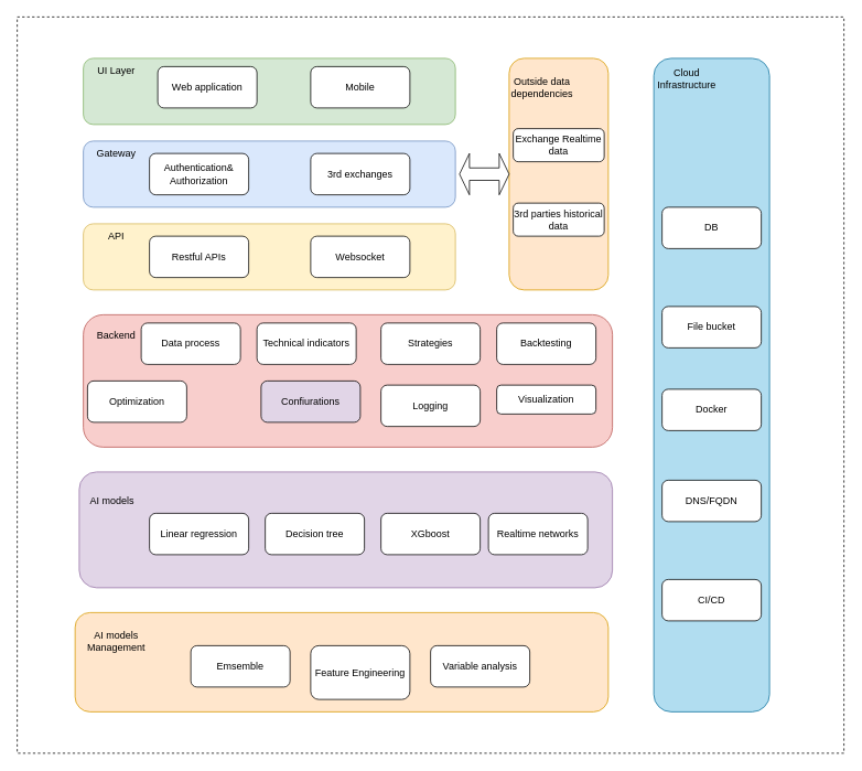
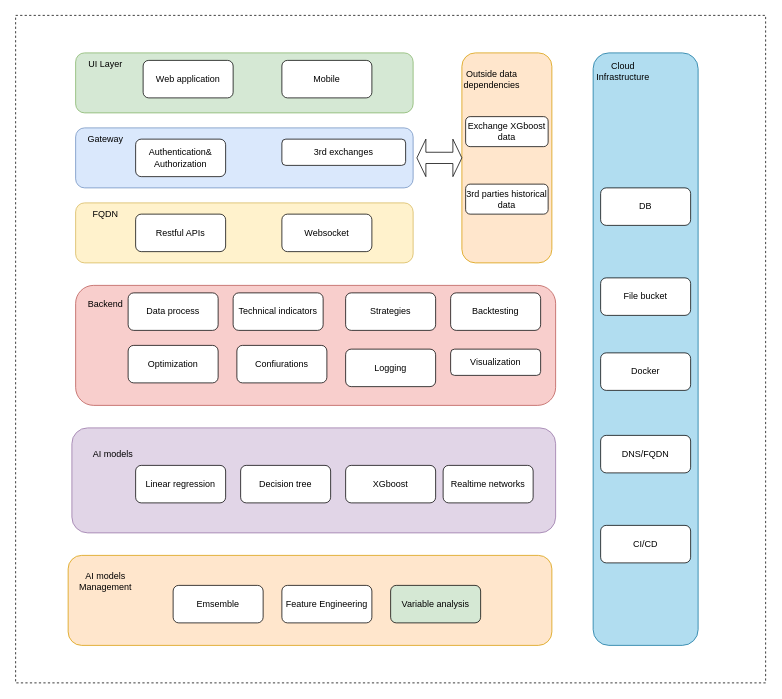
  <mxCell id="0" />
  <mxCell id="1" parent="0" />
  <mxCell id="2" value="" style="rounded=0;whiteSpace=wrap;html=1;dashed=1;" vertex="1" parent="1"><mxGeometry x="20" y="20" width="1000" height="890" as="geometry" /></mxCell>
  <mxCell id="3" value="" style="rounded=1;whiteSpace=wrap;html=1;fillColor=#d5e8d4;strokeColor=#82b366;" vertex="1" parent="1"><mxGeometry x="100" y="70" width="450" height="80" as="geometry" /></mxCell>
  <mxCell id="4" value="UI Layer" style="text;html=1;align=center;verticalAlign=middle;whiteSpace=wrap;rounded=0;" vertex="1" parent="1"><mxGeometry x="110" y="70" width="60" height="30" as="geometry" /></mxCell>
  <mxCell id="5" value="Web application" style="rounded=1;whiteSpace=wrap;html=1;" vertex="1" parent="1"><mxGeometry x="190" y="80" width="120" height="50" as="geometry" /></mxCell>
  <mxCell id="6" value="Mobile" style="rounded=1;whiteSpace=wrap;html=1;" vertex="1" parent="1"><mxGeometry x="375" y="80" width="120" height="50" as="geometry" /></mxCell>
  <mxCell id="7" value="" style="rounded=1;whiteSpace=wrap;html=1;fillColor=#dae8fc;strokeColor=#6c8ebf;" vertex="1" parent="1"><mxGeometry x="100" y="170" width="450" height="80" as="geometry" /></mxCell>
  <mxCell id="8" value="Gateway" style="text;html=1;align=center;verticalAlign=middle;whiteSpace=wrap;rounded=0;" vertex="1" parent="1"><mxGeometry x="110" y="170" width="60" height="30" as="geometry" /></mxCell>
  <mxCell id="9" value="Authentication&amp;amp; Authorization" style="rounded=1;whiteSpace=wrap;html=1;" vertex="1" parent="1"><mxGeometry x="180" y="185" width="120" height="50" as="geometry" /></mxCell>
- <mxCell id="10" value="3rd exchanges" style="rounded=1;whiteSpace=wrap;html=1;" vertex="1" parent="1"><mxGeometry x="375" y="185" width="120" height="50" as="geometry" /></mxCell>
+ <mxCell id="10" value="3rd exchanges" style="rounded=1;whiteSpace=wrap;html=1;" vertex="1" parent="1"><mxGeometry x="375" y="185" width="165" height="35" as="geometry" /></mxCell>
  <mxCell id="11" value="" style="rounded=1;whiteSpace=wrap;html=1;fillColor=#fff2cc;strokeColor=#d6b656;" vertex="1" parent="1"><mxGeometry x="100" y="270" width="450" height="80" as="geometry" /></mxCell>
- <mxCell id="12" value="API" style="text;html=1;align=center;verticalAlign=middle;whiteSpace=wrap;rounded=0;" vertex="1" parent="1"><mxGeometry x="110" y="270" width="60" height="30" as="geometry" /></mxCell>
+ <mxCell id="12" value="FQDN" style="text;html=1;align=center;verticalAlign=middle;whiteSpace=wrap;rounded=0;" vertex="1" parent="1"><mxGeometry x="110" y="270" width="60" height="30" as="geometry" /></mxCell>
  <mxCell id="13" value="Restful APIs" style="rounded=1;whiteSpace=wrap;html=1;" vertex="1" parent="1"><mxGeometry x="180" y="285" width="120" height="50" as="geometry" /></mxCell>
  <mxCell id="14" value="Websocket" style="rounded=1;whiteSpace=wrap;html=1;" vertex="1" parent="1"><mxGeometry x="375" y="285" width="120" height="50" as="geometry" /></mxCell>
  <mxCell id="15" value="" style="rounded=1;whiteSpace=wrap;html=1;fillColor=#ffe6cc;strokeColor=#d79b00;" vertex="1" parent="1"><mxGeometry x="615" y="70" width="120" height="280" as="geometry" /></mxCell>
  <mxCell id="16" value="Outside data dependencies" style="text;html=1;align=center;verticalAlign=middle;whiteSpace=wrap;rounded=0;" vertex="1" parent="1"><mxGeometry x="625" y="90" width="60" height="30" as="geometry" /></mxCell>
- <mxCell id="17" value="Exchange Realtime data" style="rounded=1;whiteSpace=wrap;html=1;" vertex="1" parent="1"><mxGeometry x="620" y="155" width="110" height="40" as="geometry" /></mxCell>
+ <mxCell id="17" value="Exchange XGboost data" style="rounded=1;whiteSpace=wrap;html=1;" vertex="1" parent="1"><mxGeometry x="620" y="155" width="110" height="40" as="geometry" /></mxCell>
  <mxCell id="18" value="3rd parties historical data" style="rounded=1;whiteSpace=wrap;html=1;" vertex="1" parent="1"><mxGeometry x="620" y="245" width="110" height="40" as="geometry" /></mxCell>
  <mxCell id="19" value="" style="rounded=1;whiteSpace=wrap;html=1;fillColor=#f8cecc;strokeColor=#b85450;" vertex="1" parent="1"><mxGeometry x="100" y="380" width="640" height="160" as="geometry" /></mxCell>
  <mxCell id="20" value="Backend" style="text;html=1;align=center;verticalAlign=middle;whiteSpace=wrap;rounded=0;" vertex="1" parent="1"><mxGeometry x="110" y="390" width="60" height="30" as="geometry" /></mxCell>
  <mxCell id="21" value="Data process" style="rounded=1;whiteSpace=wrap;html=1;" vertex="1" parent="1"><mxGeometry x="170" y="390" width="120" height="50" as="geometry" /></mxCell>
  <mxCell id="22" value="Technical indicators" style="rounded=1;whiteSpace=wrap;html=1;" vertex="1" parent="1"><mxGeometry x="310" y="390" width="120" height="50" as="geometry" /></mxCell>
  <mxCell id="23" value="Strategies" style="rounded=1;whiteSpace=wrap;html=1;" vertex="1" parent="1"><mxGeometry x="460" y="390" width="120" height="50" as="geometry" /></mxCell>
- <mxCell id="24" value="Optimization" style="rounded=1;whiteSpace=wrap;html=1;" vertex="1" parent="1"><mxGeometry x="105" y="460" width="120" height="50" as="geometry" /></mxCell>
- <mxCell id="25" value="Confiurations" style="rounded=1;whiteSpace=wrap;html=1;fillColor=#e1d5e7;" vertex="1" parent="1"><mxGeometry x="315" y="460" width="120" height="50" as="geometry" /></mxCell>
+ <mxCell id="24" value="Optimization" style="rounded=1;whiteSpace=wrap;html=1;" vertex="1" parent="1"><mxGeometry x="170" y="460" width="120" height="50" as="geometry" /></mxCell>
+ <mxCell id="25" value="Confiurations" style="rounded=1;whiteSpace=wrap;html=1;" vertex="1" parent="1"><mxGeometry x="315" y="460" width="120" height="50" as="geometry" /></mxCell>
  <mxCell id="26" value="Backtesting" style="rounded=1;whiteSpace=wrap;html=1;" vertex="1" parent="1"><mxGeometry x="600" y="390" width="120" height="50" as="geometry" /></mxCell>
  <mxCell id="27" value="Visualization" style="rounded=1;whiteSpace=wrap;html=1;" vertex="1" parent="1"><mxGeometry x="600" y="465" width="120" height="35" as="geometry" /></mxCell>
  <mxCell id="28" value="Logging" style="rounded=1;whiteSpace=wrap;html=1;" vertex="1" parent="1"><mxGeometry x="460" y="465" width="120" height="50" as="geometry" /></mxCell>
  <mxCell id="29" value="" style="rounded=1;whiteSpace=wrap;html=1;fillColor=#e1d5e7;strokeColor=#9673a6;" vertex="1" parent="1"><mxGeometry x="95" y="570" width="645" height="140" as="geometry" /></mxCell>
- <mxCell id="30" value="AI models" style="text;html=1;align=center;verticalAlign=middle;whiteSpace=wrap;rounded=0;" vertex="1" parent="1"><mxGeometry x="105" y="590" width="60" height="30" as="geometry" /></mxCell>
+ <mxCell id="30" value="AI models" style="text;html=1;align=center;verticalAlign=middle;whiteSpace=wrap;rounded=0;" vertex="1" parent="1"><mxGeometry x="120" y="590" width="60" height="30" as="geometry" /></mxCell>
  <mxCell id="31" value="Linear regression" style="rounded=1;whiteSpace=wrap;html=1;flipV=1;" vertex="1" parent="1"><mxGeometry x="180" y="620" width="120" height="50" as="geometry" /></mxCell>
  <mxCell id="32" value="Decision tree" style="rounded=1;whiteSpace=wrap;html=1;flipV=1;" vertex="1" parent="1"><mxGeometry x="320" y="620" width="120" height="50" as="geometry" /></mxCell>
  <mxCell id="33" value="XGboost" style="rounded=1;whiteSpace=wrap;html=1;flipV=1;" vertex="1" parent="1"><mxGeometry x="460" y="620" width="120" height="50" as="geometry" /></mxCell>
  <mxCell id="34" value="Realtime networks" style="rounded=1;whiteSpace=wrap;html=1;flipV=1;" vertex="1" parent="1"><mxGeometry x="590" y="620" width="120" height="50" as="geometry" /></mxCell>
  <mxCell id="35" value="" style="rounded=1;whiteSpace=wrap;html=1;fillColor=#ffe6cc;strokeColor=#d79b00;" vertex="1" parent="1"><mxGeometry x="90" y="740" width="645" height="120" as="geometry" /></mxCell>
  <mxCell id="36" value="AI models&lt;div&gt;Management&lt;/div&gt;" style="text;html=1;align=center;verticalAlign=middle;whiteSpace=wrap;rounded=0;" vertex="1" parent="1"><mxGeometry x="110" y="760" width="60" height="30" as="geometry" /></mxCell>
  <mxCell id="37" value="Emsemble" style="rounded=1;whiteSpace=wrap;html=1;" vertex="1" parent="1"><mxGeometry x="230" y="780" width="120" height="50" as="geometry" /></mxCell>
- <mxCell id="38" value="Feature Engineering" style="rounded=1;whiteSpace=wrap;html=1;" vertex="1" parent="1"><mxGeometry x="375" y="780" width="120" height="65" as="geometry" /></mxCell>
- <mxCell id="39" value="Variable analysis" style="rounded=1;whiteSpace=wrap;html=1;" vertex="1" parent="1"><mxGeometry x="520" y="780" width="120" height="50" as="geometry" /></mxCell>
+ <mxCell id="38" value="Feature Engineering" style="rounded=1;whiteSpace=wrap;html=1;" vertex="1" parent="1"><mxGeometry x="375" y="780" width="120" height="50" as="geometry" /></mxCell>
+ <mxCell id="39" value="Variable analysis" style="rounded=1;whiteSpace=wrap;html=1;fillColor=#d5e8d4;" vertex="1" parent="1"><mxGeometry x="520" y="780" width="120" height="50" as="geometry" /></mxCell>
  <mxCell id="40" value="" style="rounded=1;whiteSpace=wrap;html=1;fillColor=#b1ddf0;strokeColor=#10739e;" vertex="1" parent="1"><mxGeometry x="790" y="70" width="140" height="790" as="geometry" /></mxCell>
  <mxCell id="41" value="Cloud Infrastructure" style="text;html=1;align=center;verticalAlign=middle;whiteSpace=wrap;rounded=0;" vertex="1" parent="1"><mxGeometry x="800" y="80" width="60" height="30" as="geometry" /></mxCell>
  <mxCell id="42" value="DB" style="rounded=1;whiteSpace=wrap;html=1;" vertex="1" parent="1"><mxGeometry x="800" y="250" width="120" height="50" as="geometry" /></mxCell>
  <mxCell id="43" value="File bucket" style="rounded=1;whiteSpace=wrap;html=1;" vertex="1" parent="1"><mxGeometry x="800" y="370" width="120" height="50" as="geometry" /></mxCell>
  <mxCell id="44" value="Docker" style="rounded=1;whiteSpace=wrap;html=1;" vertex="1" parent="1"><mxGeometry x="800" y="470" width="120" height="50" as="geometry" /></mxCell>
  <mxCell id="45" value="DNS/FQDN" style="rounded=1;whiteSpace=wrap;html=1;" vertex="1" parent="1"><mxGeometry x="800" y="580" width="120" height="50" as="geometry" /></mxCell>
  <mxCell id="46" value="CI/CD" style="rounded=1;whiteSpace=wrap;html=1;" vertex="1" parent="1"><mxGeometry x="800" y="700" width="120" height="50" as="geometry" /></mxCell>
  <mxCell id="47" value="" style="shape=doubleArrow;whiteSpace=wrap;html=1;" vertex="1" parent="1"><mxGeometry x="555" y="185" width="60" height="50" as="geometry" /></mxCell>
